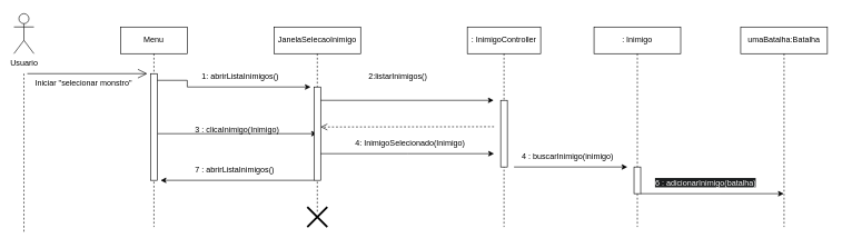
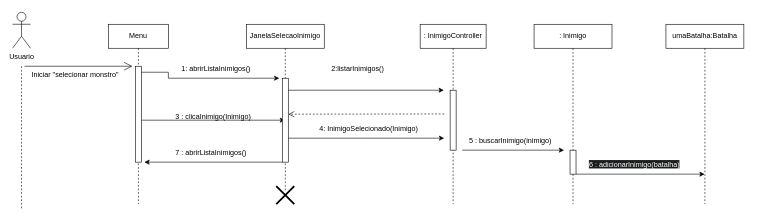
  <mxCell id="0" />
  <mxCell id="1" parent="0" />
  <mxCell id="2" style="edgeStyle=elbowEdgeStyle;rounded=0;orthogonalLoop=1;jettySize=auto;html=1;elbow=vertical;curved=0;" edge="1" parent="1"><mxGeometry relative="1" as="geometry"><mxPoint x="235" y="200.002" as="sourcePoint" /><mxPoint x="474.5" y="200.002" as="targetPoint" /></mxGeometry></mxCell>
  <mxCell id="3" style="edgeStyle=elbowEdgeStyle;rounded=0;orthogonalLoop=1;jettySize=auto;html=1;elbow=vertical;curved=0;" edge="1" parent="1"><mxGeometry relative="1" as="geometry"><mxPoint x="474.63" y="150.002" as="sourcePoint" /><mxPoint x="739.5" y="150.002" as="targetPoint" /></mxGeometry></mxCell>
  <mxCell id="4" value="JanelaSelecaoInimigo" style="shape=umlLifeline;perimeter=lifelinePerimeter;whiteSpace=wrap;html=1;container=0;dropTarget=0;collapsible=0;recursiveResize=0;outlineConnect=0;portConstraint=eastwest;newEdgeStyle={&quot;edgeStyle&quot;:&quot;elbowEdgeStyle&quot;,&quot;elbow&quot;:&quot;vertical&quot;,&quot;curved&quot;:0,&quot;rounded&quot;:0};" vertex="1" parent="1"><mxGeometry x="410" y="40" width="130" height="280" as="geometry" /></mxCell>
  <mxCell id="5" value="" style="html=1;points=[];perimeter=orthogonalPerimeter;outlineConnect=0;targetShapes=umlLifeline;portConstraint=eastwest;newEdgeStyle={&quot;edgeStyle&quot;:&quot;elbowEdgeStyle&quot;,&quot;elbow&quot;:&quot;vertical&quot;,&quot;curved&quot;:0,&quot;rounded&quot;:0};" vertex="1" parent="4"><mxGeometry x="60" y="90" width="10" height="140" as="geometry" /></mxCell>
  <mxCell id="6" value=": InimigoController" style="shape=umlLifeline;perimeter=lifelinePerimeter;whiteSpace=wrap;html=1;container=0;dropTarget=0;collapsible=0;recursiveResize=0;outlineConnect=0;portConstraint=eastwest;newEdgeStyle={&quot;edgeStyle&quot;:&quot;elbowEdgeStyle&quot;,&quot;elbow&quot;:&quot;vertical&quot;,&quot;curved&quot;:0,&quot;rounded&quot;:0};" vertex="1" parent="1"><mxGeometry x="700" y="40" width="110" height="300" as="geometry" /></mxCell>
  <mxCell id="7" value="" style="html=1;points=[];perimeter=orthogonalPerimeter;outlineConnect=0;targetShapes=umlLifeline;portConstraint=eastwest;newEdgeStyle={&quot;edgeStyle&quot;:&quot;elbowEdgeStyle&quot;,&quot;elbow&quot;:&quot;vertical&quot;,&quot;curved&quot;:0,&quot;rounded&quot;:0};" vertex="1" parent="6"><mxGeometry x="50" y="110" width="10" height="100" as="geometry" /></mxCell>
  <mxCell id="8" style="edgeStyle=orthogonalEdgeStyle;rounded=0;orthogonalLoop=1;jettySize=auto;html=1;curved=0;" edge="1" parent="1"><mxGeometry relative="1" as="geometry"><mxPoint x="230" y="120" as="sourcePoint" /><mxPoint x="465" y="130" as="targetPoint" /><Array as="points"><mxPoint x="280" y="120" /><mxPoint x="280" y="130" /><mxPoint x="465" y="130" /></Array></mxGeometry></mxCell>
  <mxCell id="9" value="1: abrirListaInimigos()" style="text;whiteSpace=wrap;html=1;" vertex="1" parent="1"><mxGeometry x="300" y="100" width="140" height="40" as="geometry" /></mxCell>
  <mxCell id="10" value="Menu" style="shape=umlLifeline;perimeter=lifelinePerimeter;whiteSpace=wrap;html=1;container=0;dropTarget=0;collapsible=0;recursiveResize=0;outlineConnect=0;portConstraint=eastwest;newEdgeStyle={&quot;edgeStyle&quot;:&quot;elbowEdgeStyle&quot;,&quot;elbow&quot;:&quot;vertical&quot;,&quot;curved&quot;:0,&quot;rounded&quot;:0};" vertex="1" parent="1"><mxGeometry x="180" y="40" width="100" height="300" as="geometry" /></mxCell>
  <mxCell id="11" value="" style="html=1;points=[];perimeter=orthogonalPerimeter;outlineConnect=0;targetShapes=umlLifeline;portConstraint=eastwest;newEdgeStyle={&quot;edgeStyle&quot;:&quot;elbowEdgeStyle&quot;,&quot;elbow&quot;:&quot;vertical&quot;,&quot;curved&quot;:0,&quot;rounded&quot;:0};" vertex="1" parent="10"><mxGeometry x="45" y="70" width="10" height="160" as="geometry" /></mxCell>
  <mxCell id="12" value="2:listarInimigos()" style="text;whiteSpace=wrap;html=1;" vertex="1" parent="1"><mxGeometry x="550" y="100" width="120" height="40" as="geometry" /></mxCell>
  <mxCell id="13" value="" style="html=1;verticalAlign=bottom;endArrow=open;dashed=1;endSize=8;curved=0;rounded=0;" edge="1" parent="1"><mxGeometry relative="1" as="geometry"><mxPoint x="740" y="189.57" as="sourcePoint" /><mxPoint x="480" y="190" as="targetPoint" /></mxGeometry></mxCell>
  <mxCell id="14" value="3 : clicaInimigo(Inimigo)" style="text;whiteSpace=wrap;html=1;" vertex="1" parent="1"><mxGeometry x="290" y="180" width="140" height="40" as="geometry" /></mxCell>
  <mxCell id="15" style="edgeStyle=elbowEdgeStyle;rounded=0;orthogonalLoop=1;jettySize=auto;html=1;elbow=vertical;curved=0;" edge="1" parent="1" source="5"><mxGeometry relative="1" as="geometry"><mxPoint x="490" y="230" as="sourcePoint" /><mxPoint x="740" y="230" as="targetPoint" /></mxGeometry></mxCell>
  <mxCell id="16" value="4: InimigoSelecionado(Inimigo)" style="text;whiteSpace=wrap;html=1;" vertex="1" parent="1"><mxGeometry x="530" y="200" width="180" height="30" as="geometry" /></mxCell>
  <mxCell id="17" value="umaBatalha:Batalha" style="shape=umlLifeline;perimeter=lifelinePerimeter;whiteSpace=wrap;html=1;container=0;dropTarget=0;collapsible=0;recursiveResize=0;outlineConnect=0;portConstraint=eastwest;newEdgeStyle={&quot;edgeStyle&quot;:&quot;elbowEdgeStyle&quot;,&quot;elbow&quot;:&quot;vertical&quot;,&quot;curved&quot;:0,&quot;rounded&quot;:0};" vertex="1" parent="1"><mxGeometry x="1110" y="40" width="130" height="300" as="geometry" /></mxCell>
  <mxCell id="18" style="edgeStyle=elbowEdgeStyle;rounded=0;orthogonalLoop=1;jettySize=auto;html=1;elbow=horizontal;curved=0;entryX=1;entryY=1;entryDx=0;entryDy=0;" edge="1" parent="1" target="19"><mxGeometry relative="1" as="geometry"><mxPoint x="770" y="250" as="sourcePoint" /><mxPoint x="1009.5" y="250.004" as="targetPoint" /><Array as="points"><mxPoint x="770" y="250" /></Array></mxGeometry></mxCell>
- <mxCell id="19" value="4 : buscarInimigo(inimigo)" style="text;whiteSpace=wrap;html=1;" vertex="1" parent="1"><mxGeometry x="780" y="220" width="160" height="30" as="geometry" /></mxCell>
+ <mxCell id="19" value="5 : buscarInimigo(inimigo)" style="text;whiteSpace=wrap;html=1;" vertex="1" parent="1"><mxGeometry x="780" y="220" width="160" height="30" as="geometry" /></mxCell>
  <mxCell id="20" value="" style="shape=umlDestroy;whiteSpace=wrap;html=1;strokeWidth=3;targetShapes=umlLifeline;" vertex="1" parent="1"><mxGeometry x="460" y="310" width="30" height="30" as="geometry" /></mxCell>
  <mxCell id="21" style="edgeStyle=elbowEdgeStyle;rounded=0;orthogonalLoop=1;jettySize=auto;html=1;elbow=vertical;curved=0;" edge="1" parent="1"><mxGeometry relative="1" as="geometry"><mxPoint x="470" y="270.004" as="sourcePoint" /><mxPoint x="240" y="270" as="targetPoint" /></mxGeometry></mxCell>
  <mxCell id="22" value="7 : abrirListaInimigos()" style="text;whiteSpace=wrap;html=1;" vertex="1" parent="1"><mxGeometry x="290" y="240" width="140" height="40" as="geometry" /></mxCell>
  <mxCell id="23" value=": Inimigo" style="shape=umlLifeline;perimeter=lifelinePerimeter;whiteSpace=wrap;html=1;container=0;dropTarget=0;collapsible=0;recursiveResize=0;outlineConnect=0;portConstraint=eastwest;newEdgeStyle={&quot;edgeStyle&quot;:&quot;elbowEdgeStyle&quot;,&quot;elbow&quot;:&quot;vertical&quot;,&quot;curved&quot;:0,&quot;rounded&quot;:0};" vertex="1" parent="1"><mxGeometry x="890" y="40" width="130" height="300" as="geometry" /></mxCell>
  <mxCell id="24" value="" style="html=1;points=[];perimeter=orthogonalPerimeter;outlineConnect=0;targetShapes=umlLifeline;portConstraint=eastwest;newEdgeStyle={&quot;edgeStyle&quot;:&quot;elbowEdgeStyle&quot;,&quot;elbow&quot;:&quot;vertical&quot;,&quot;curved&quot;:0,&quot;rounded&quot;:0};" vertex="1" parent="23"><mxGeometry x="60" y="210" width="10" height="40" as="geometry" /></mxCell>
  <mxCell id="25" style="edgeStyle=elbowEdgeStyle;rounded=0;orthogonalLoop=1;jettySize=auto;html=1;elbow=vertical;curved=0;" edge="1" parent="1" source="24" target="17"><mxGeometry relative="1" as="geometry"><Array as="points"><mxPoint x="1080" y="290" /></Array></mxGeometry></mxCell>
  <mxCell id="26" value="&lt;span style=&quot;color: rgb(255, 255, 255); font-family: Helvetica; font-size: 12px; font-style: normal; font-variant-ligatures: normal; font-variant-caps: normal; font-weight: 400; letter-spacing: normal; orphans: 2; text-align: left; text-indent: 0px; text-transform: none; widows: 2; word-spacing: 0px; -webkit-text-stroke-width: 0px; white-space: normal; background-color: rgb(27, 29, 30); text-decoration-thickness: initial; text-decoration-style: initial; text-decoration-color: initial; float: none; display: inline !important;&quot;&gt;6 : adicionarInimigo(batalha)&lt;/span&gt;" style="text;whiteSpace=wrap;html=1;" vertex="1" parent="1"><mxGeometry x="980" y="260" width="180" height="40" as="geometry" /></mxCell>
  <mxCell id="27" value="Usuario" style="shape=umlActor;verticalLabelPosition=bottom;verticalAlign=top;html=1;" vertex="1" parent="1"><mxGeometry x="20" y="20" width="30" height="60" as="geometry" /></mxCell>
  <mxCell id="28" value="" style="endArrow=none;dashed=1;endFill=0;endSize=12;html=1;rounded=0;startFill=0;" edge="1" parent="1"><mxGeometry width="160" relative="1" as="geometry"><mxPoint x="35" y="110" as="sourcePoint" /><mxPoint x="35" y="350" as="targetPoint" /><Array as="points"><mxPoint x="35" y="220" /></Array></mxGeometry></mxCell>
  <mxCell id="29" value="" style="endArrow=open;endFill=1;endSize=12;html=1;rounded=0;" edge="1" parent="1"><mxGeometry width="160" relative="1" as="geometry"><mxPoint x="40" y="110" as="sourcePoint" /><mxPoint x="220" y="110" as="targetPoint" /></mxGeometry></mxCell>
  <mxCell id="30" value="Iniciar &quot;selecionar monstro&quot;" style="text;whiteSpace=wrap;html=1;" vertex="1" parent="1"><mxGeometry x="50" y="110" width="160" height="40" as="geometry" /></mxCell>
